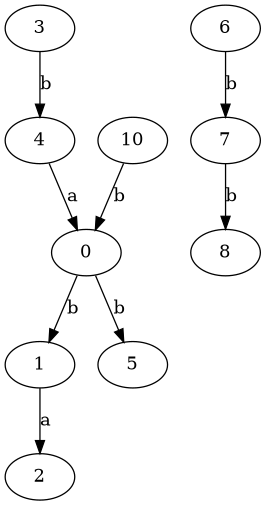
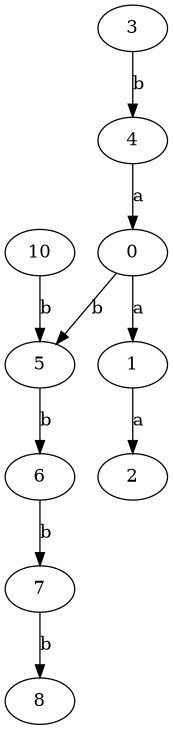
  digraph {
    1 [height=0.5 width=0.75]
    2 [height=0.5 width=0.75]
    3 [height=0.5 width=0.75]
    4 [height=0.5 width=0.75]
    0 [height=0.5 width=0.75]
    5 [height=0.5 width=0.75]
    6 [height=0.5 width=0.75]
    7 [height=0.5 width=0.75]
    8 [height=0.5 width=0.75]
    10 [height=0.5 width=0.75]
    1 -> 2 [label=a]
    3 -> 4 [label=b]
    4 -> 0 [label=a]
-   0 -> 1 [label=b]
+   0 -> 1 [label=a]
    0 -> 5 [label=b]
+   5 -> 6 [label=b]
    6 -> 7 [label=b]
    7 -> 8 [label=b]
-   10 -> 0 [label=b]
+   10 -> 5 [label=b]
  }
